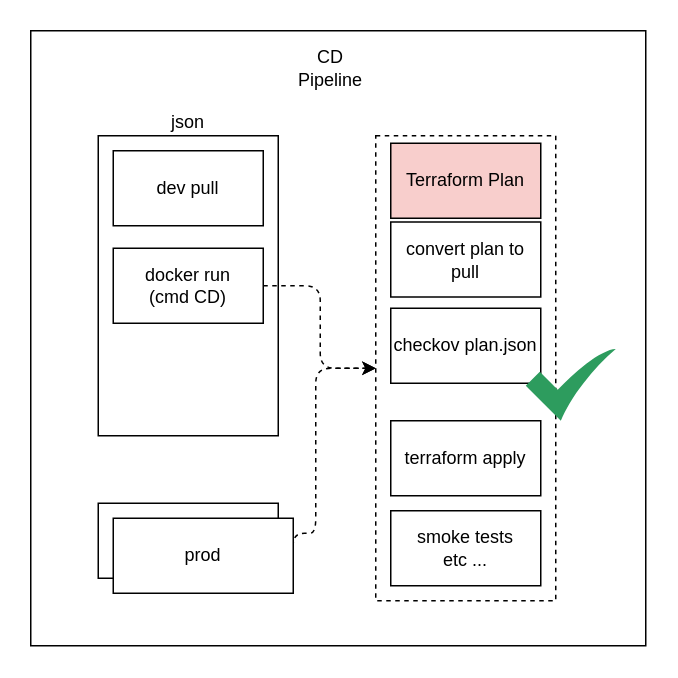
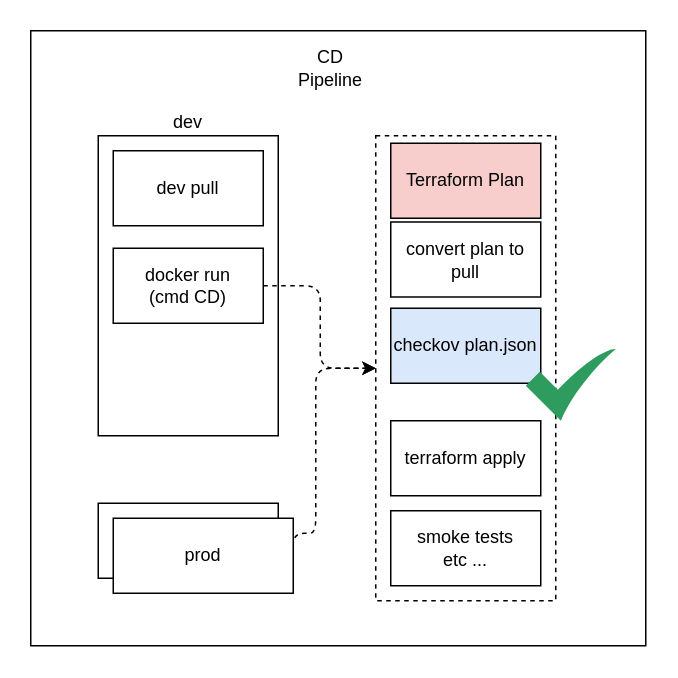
  <mxCell id="0" />
  <mxCell id="1" parent="0" />
  <mxCell id="2" value="" style="rounded=0;whiteSpace=wrap;html=1;" parent="1" vertex="1"><mxGeometry x="20" y="20" width="410" height="410" as="geometry" /></mxCell>
  <mxCell id="3" value="" style="rounded=0;whiteSpace=wrap;html=1;dashed=1;" parent="1" vertex="1"><mxGeometry x="250" y="90" width="120" height="310" as="geometry" /></mxCell>
- <mxCell id="4" value="json" style="rounded=0;whiteSpace=wrap;html=1;labelPosition=center;verticalLabelPosition=top;align=center;verticalAlign=bottom;" parent="1" vertex="1"><mxGeometry x="65" y="90" width="120" height="200" as="geometry" /></mxCell>
+ <mxCell id="4" value="dev" style="rounded=0;whiteSpace=wrap;html=1;labelPosition=center;verticalLabelPosition=top;align=center;verticalAlign=bottom;" parent="1" vertex="1"><mxGeometry x="65" y="90" width="120" height="200" as="geometry" /></mxCell>
  <mxCell id="5" style="edgeStyle=orthogonalEdgeStyle;html=1;exitX=1;exitY=0.5;exitDx=0;exitDy=0;entryX=0;entryY=0.5;entryDx=0;entryDy=0;dashed=1;" edge="1" parent="1" source="6" target="3"><mxGeometry relative="1" as="geometry"><Array as="points"><mxPoint x="213" y="190" /><mxPoint x="213" y="245" /></Array></mxGeometry></mxCell>
  <mxCell id="6" value="docker run&lt;br&gt;(cmd CD)" style="rounded=0;whiteSpace=wrap;html=1;" parent="1" vertex="1"><mxGeometry x="75" y="165" width="100" height="50" as="geometry" /></mxCell>
  <mxCell id="7" value="CD Pipeline" style="text;html=1;strokeColor=none;fillColor=none;align=center;verticalAlign=middle;whiteSpace=wrap;rounded=0;dashed=1;" parent="1" vertex="1"><mxGeometry x="190" y="30" width="60" height="30" as="geometry" /></mxCell>
  <mxCell id="8" value="Terraform Plan" style="rounded=0;whiteSpace=wrap;html=1;fillColor=#f8cecc;" parent="1" vertex="1"><mxGeometry x="260" y="95" width="100" height="50" as="geometry" /></mxCell>
  <mxCell id="9" value="convert plan to pull" style="rounded=0;whiteSpace=wrap;html=1;" parent="1" vertex="1"><mxGeometry x="260" y="147.5" width="100" height="50" as="geometry" /></mxCell>
- <mxCell id="10" value="checkov plan.json" style="rounded=0;whiteSpace=wrap;html=1;" parent="1" vertex="1"><mxGeometry x="260" y="205" width="100" height="50" as="geometry" /></mxCell>
+ <mxCell id="10" value="checkov plan.json" style="rounded=0;whiteSpace=wrap;html=1;fillColor=#dae8fc;" parent="1" vertex="1"><mxGeometry x="260" y="205" width="100" height="50" as="geometry" /></mxCell>
  <mxCell id="11" value="" style="sketch=0;html=1;aspect=fixed;strokeColor=none;shadow=0;align=center;verticalAlign=top;fillColor=#2D9C5E;shape=mxgraph.gcp2.check;dashed=1;" parent="1" vertex="1"><mxGeometry x="350" y="232" width="60" height="48" as="geometry" /></mxCell>
  <mxCell id="12" value="dev pull" style="rounded=0;whiteSpace=wrap;html=1;" vertex="1" parent="1"><mxGeometry x="75" y="100" width="100" height="50" as="geometry" /></mxCell>
  <mxCell id="13" value="terraform apply" style="rounded=0;whiteSpace=wrap;html=1;" vertex="1" parent="1"><mxGeometry x="260" y="280" width="100" height="50" as="geometry" /></mxCell>
  <mxCell id="14" value="smoke tests&lt;br&gt;etc ..." style="rounded=0;whiteSpace=wrap;html=1;" vertex="1" parent="1"><mxGeometry x="260" y="340" width="100" height="50" as="geometry" /></mxCell>
  <mxCell id="15" value="qa" style="rounded=0;whiteSpace=wrap;html=1;" vertex="1" parent="1"><mxGeometry x="65" y="335" width="120" height="50" as="geometry" /></mxCell>
  <mxCell id="16" style="edgeStyle=orthogonalEdgeStyle;html=1;exitX=1;exitY=0.5;exitDx=0;exitDy=0;entryX=0;entryY=0.5;entryDx=0;entryDy=0;dashed=1;" edge="1" parent="1" source="17" target="3"><mxGeometry relative="1" as="geometry"><Array as="points"><mxPoint x="210" y="355" /><mxPoint x="210" y="245" /></Array></mxGeometry></mxCell>
  <mxCell id="17" value="prod" style="rounded=0;whiteSpace=wrap;html=1;" vertex="1" parent="1"><mxGeometry x="75" y="345" width="120" height="50" as="geometry" /></mxCell>
